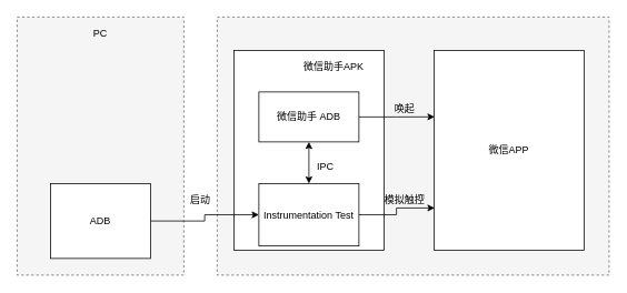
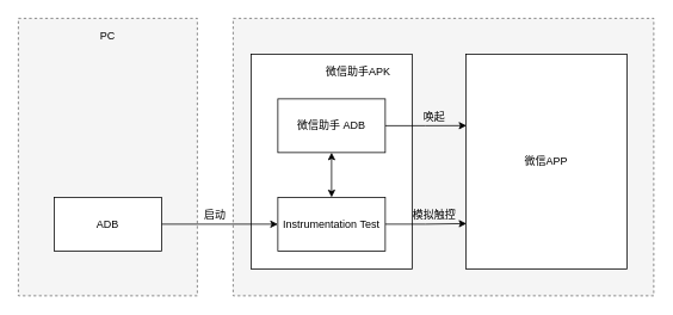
  <mxCell id="0" />
  <mxCell id="1" parent="0" />
  <mxCell id="2" value="" style="rounded=0;whiteSpace=wrap;html=1;fillColor=#f5f5f5;strokeColor=#666666;fontColor=#333333;dashed=1;" vertex="1" parent="1"><mxGeometry x="260" y="20" width="470" height="310" as="geometry" /></mxCell>
  <mxCell id="3" value="" style="rounded=0;whiteSpace=wrap;html=1;" vertex="1" parent="1"><mxGeometry x="280" y="60" width="180" height="240" as="geometry" /></mxCell>
  <mxCell id="4" value="" style="rounded=0;whiteSpace=wrap;html=1;" vertex="1" parent="1"><mxGeometry x="520" y="60" width="180" height="240" as="geometry" /></mxCell>
  <mxCell id="5" style="edgeStyle=orthogonalEdgeStyle;rounded=0;orthogonalLoop=1;jettySize=auto;html=1;exitX=1;exitY=0.5;exitDx=0;exitDy=0;entryX=0.004;entryY=0.333;entryDx=0;entryDy=0;entryPerimeter=0;" edge="1" parent="1" source="6" target="4"><mxGeometry relative="1" as="geometry" /></mxCell>
  <mxCell id="6" value="微信助手 ADB" style="rounded=0;whiteSpace=wrap;html=1;" vertex="1" parent="1"><mxGeometry x="310" y="110" width="120" height="60" as="geometry" /></mxCell>
  <mxCell id="7" style="edgeStyle=orthogonalEdgeStyle;rounded=0;orthogonalLoop=1;jettySize=auto;html=1;exitX=1;exitY=0.5;exitDx=0;exitDy=0;entryX=0.004;entryY=0.789;entryDx=0;entryDy=0;entryPerimeter=0;" edge="1" parent="1" source="8" target="4"><mxGeometry relative="1" as="geometry" /></mxCell>
- <mxCell id="8" value="Instrumentation Test" style="rounded=0;whiteSpace=wrap;html=1;" vertex="1" parent="1"><mxGeometry x="310" y="220" width="120" height="75" as="geometry" /></mxCell>
+ <mxCell id="8" value="Instrumentation Test" style="rounded=0;whiteSpace=wrap;html=1;" vertex="1" parent="1"><mxGeometry x="310" y="220" width="120" height="60" as="geometry" /></mxCell>
  <mxCell id="9" value="微信助手APK" style="text;html=1;strokeColor=none;fillColor=none;align=center;verticalAlign=middle;whiteSpace=wrap;rounded=0;" vertex="1" parent="1"><mxGeometry x="360" y="70" width="80" height="20" as="geometry" /></mxCell>
  <mxCell id="10" value="微信APP" style="text;html=1;strokeColor=none;fillColor=none;align=center;verticalAlign=middle;whiteSpace=wrap;rounded=0;" vertex="1" parent="1"><mxGeometry x="580" y="170" width="60" height="20" as="geometry" /></mxCell>
  <mxCell id="11" value="" style="endArrow=classic;startArrow=classic;html=1;exitX=0.5;exitY=0;exitDx=0;exitDy=0;entryX=0.5;entryY=1;entryDx=0;entryDy=0;" edge="1" parent="1" source="8" target="6"><mxGeometry width="50" height="50" relative="1" as="geometry"><mxPoint x="480" y="230" as="sourcePoint" /><mxPoint x="530" y="180" as="targetPoint" /></mxGeometry></mxCell>
- <mxCell id="12" value="IPC" style="text;html=1;strokeColor=none;fillColor=none;align=center;verticalAlign=middle;whiteSpace=wrap;rounded=0;" vertex="1" parent="1"><mxGeometry x="370" y="190" width="40" height="20" as="geometry" /></mxCell>
  <mxCell id="13" value="" style="rounded=0;whiteSpace=wrap;html=1;fillColor=#f5f5f5;strokeColor=#666666;fontColor=#333333;dashed=1;" vertex="1" parent="1"><mxGeometry x="20" y="20" width="200" height="310" as="geometry" /></mxCell>
  <mxCell id="14" value="PC" style="text;html=1;strokeColor=none;fillColor=none;align=center;verticalAlign=middle;whiteSpace=wrap;rounded=0;" vertex="1" parent="1"><mxGeometry x="100" y="30" width="40" height="20" as="geometry" /></mxCell>
  <mxCell id="15" style="edgeStyle=orthogonalEdgeStyle;rounded=0;orthogonalLoop=1;jettySize=auto;html=1;exitX=1;exitY=0.5;exitDx=0;exitDy=0;" edge="1" parent="1" source="16" target="8"><mxGeometry relative="1" as="geometry" /></mxCell>
- <mxCell id="16" value="ADB" style="rounded=0;whiteSpace=wrap;html=1;" vertex="1" parent="1"><mxGeometry x="60" y="220" width="120" height="90" as="geometry" /></mxCell>
+ <mxCell id="16" value="ADB" style="rounded=0;whiteSpace=wrap;html=1;" vertex="1" parent="1"><mxGeometry x="60" y="220" width="120" height="60" as="geometry" /></mxCell>
  <mxCell id="17" value="启动" style="text;html=1;strokeColor=none;fillColor=none;align=center;verticalAlign=middle;whiteSpace=wrap;rounded=0;" vertex="1" parent="1"><mxGeometry x="220" y="230" width="40" height="20" as="geometry" /></mxCell>
  <mxCell id="18" value="模拟触控" style="text;html=1;strokeColor=none;fillColor=none;align=center;verticalAlign=middle;whiteSpace=wrap;rounded=0;" vertex="1" parent="1"><mxGeometry x="460" y="230" width="50" height="20" as="geometry" /></mxCell>
  <mxCell id="19" value="唤起" style="text;html=1;strokeColor=none;fillColor=none;align=center;verticalAlign=middle;whiteSpace=wrap;rounded=0;" vertex="1" parent="1"><mxGeometry x="465" y="120" width="40" height="20" as="geometry" /></mxCell>
